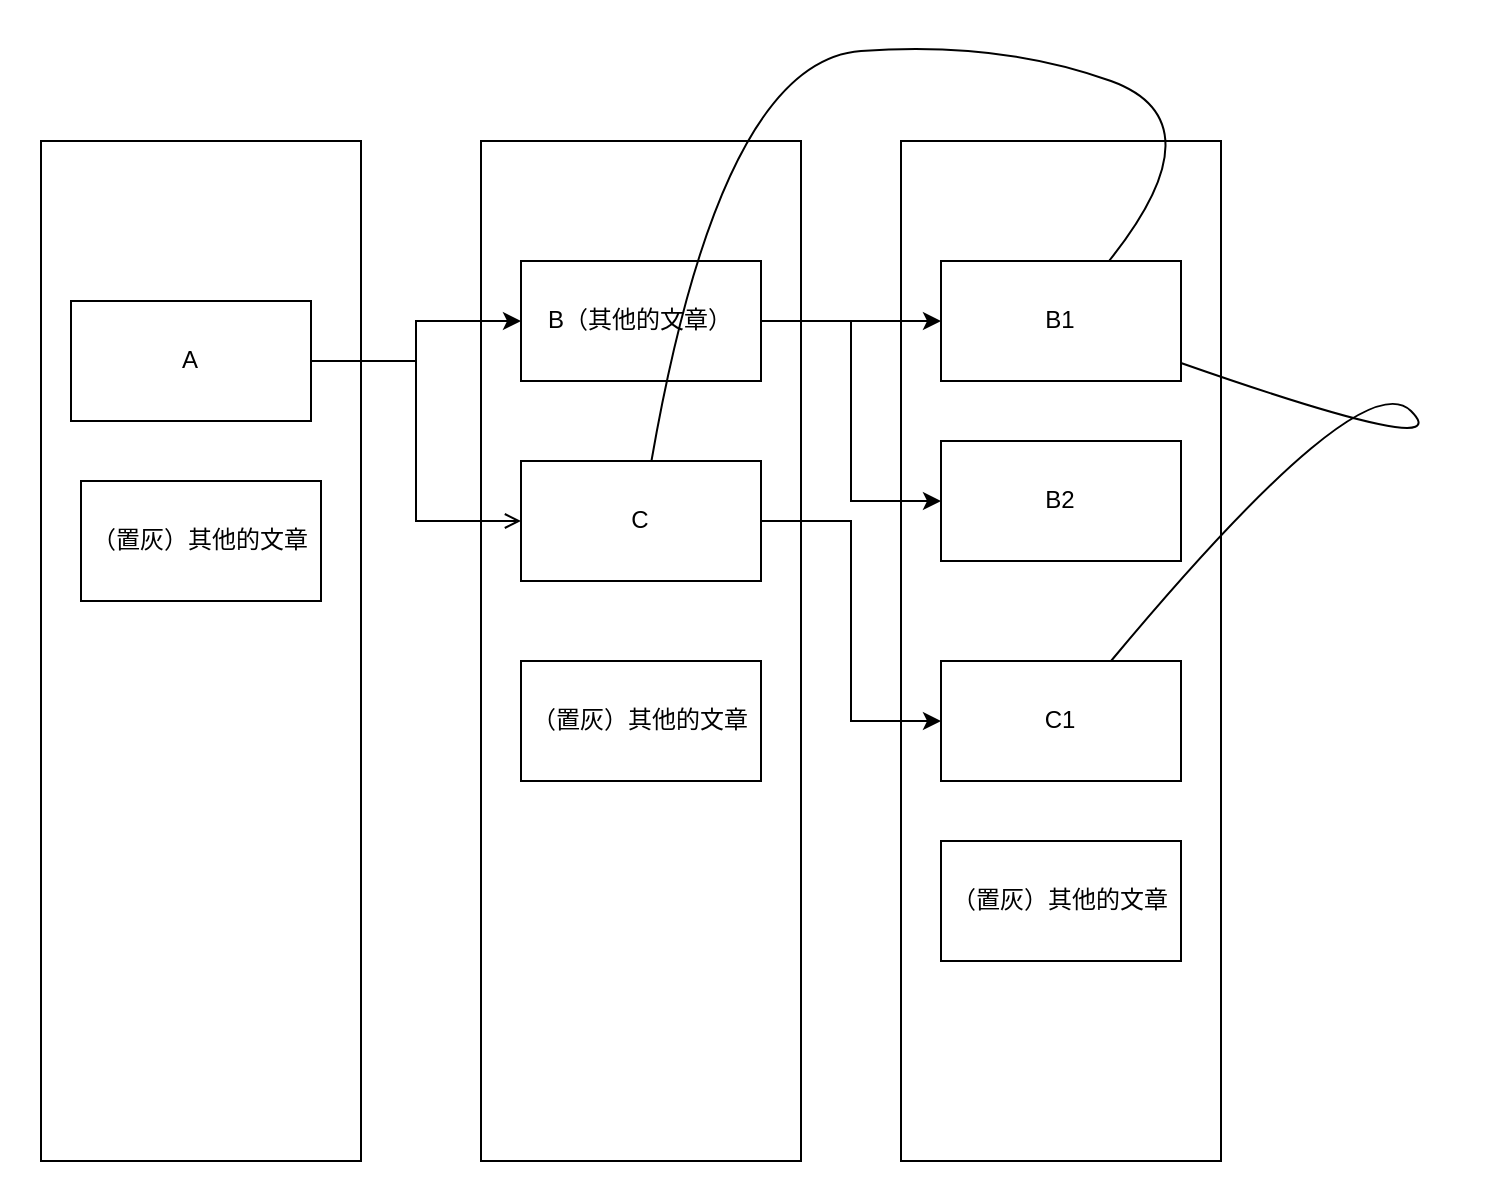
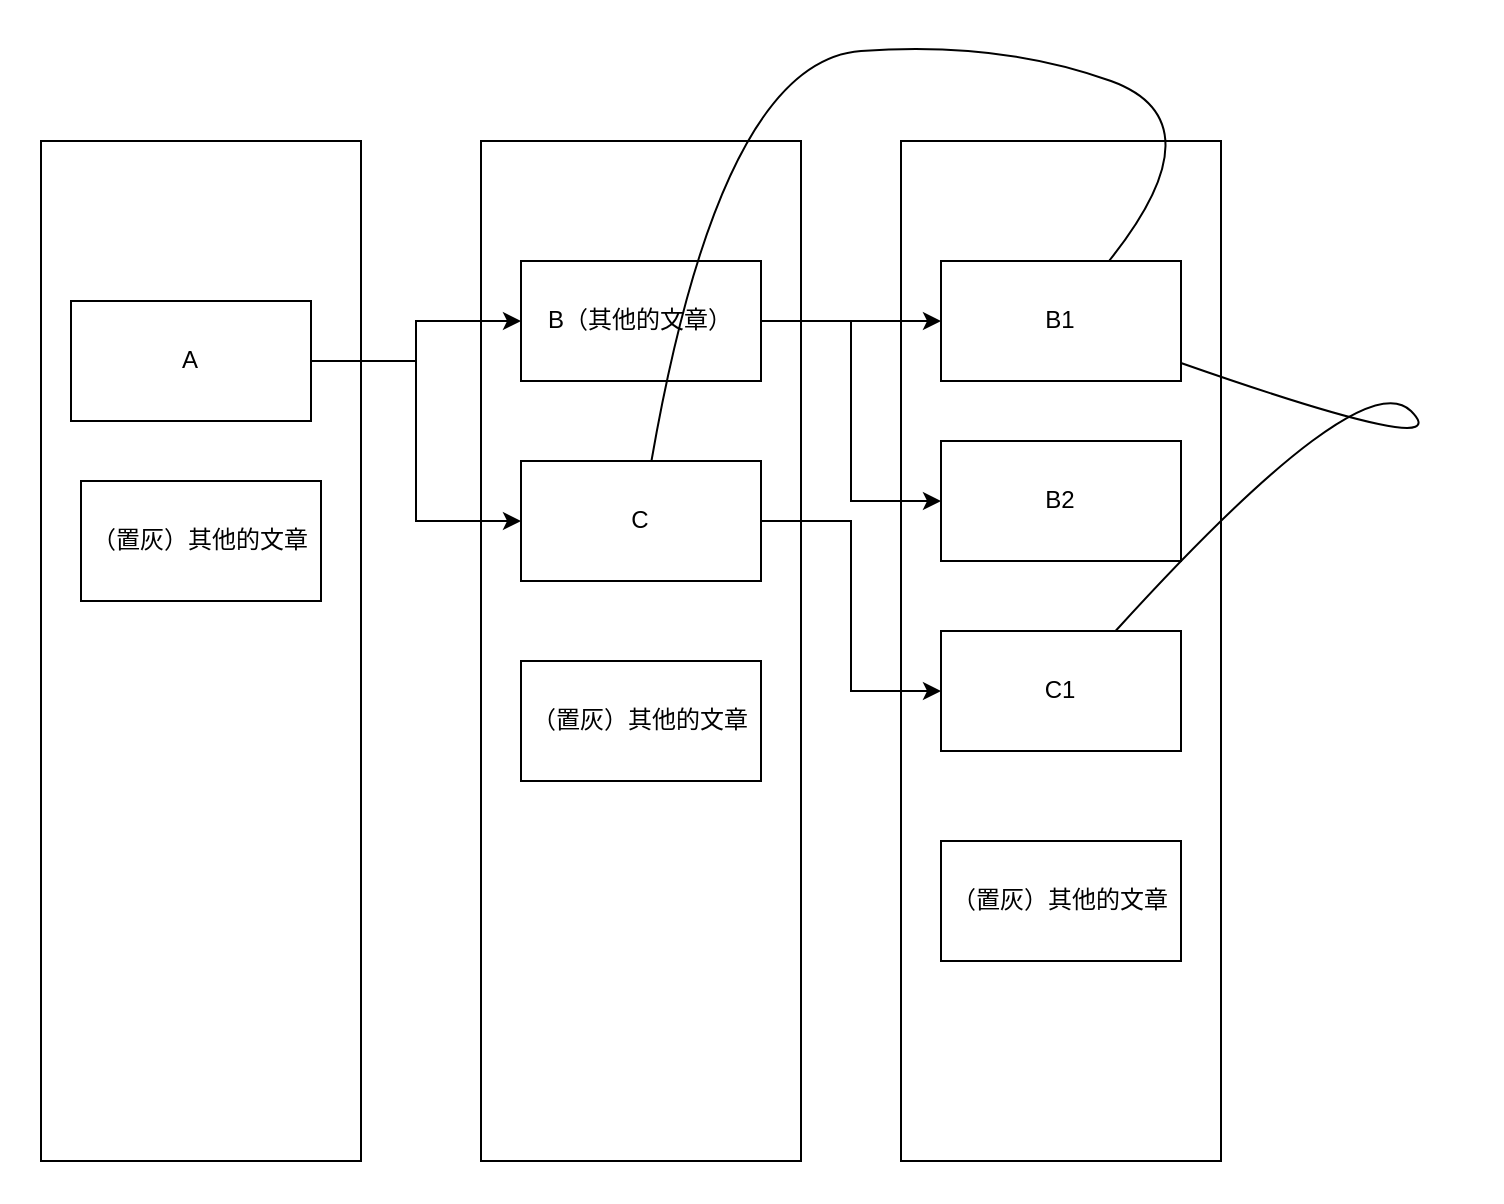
  <mxCell id="0" />
  <mxCell id="1" parent="0" />
  <mxCell id="2" value="" style="rounded=0;whiteSpace=wrap;html=1;" vertex="1" parent="1"><mxGeometry x="450" y="70" width="160" height="510" as="geometry" /></mxCell>
  <mxCell id="3" value="" style="rounded=0;whiteSpace=wrap;html=1;" vertex="1" parent="1"><mxGeometry x="20" y="70" width="160" height="510" as="geometry" /></mxCell>
  <mxCell id="4" value="" style="rounded=0;whiteSpace=wrap;html=1;" vertex="1" parent="1"><mxGeometry x="240" y="70" width="160" height="510" as="geometry" /></mxCell>
  <mxCell id="5" style="edgeStyle=orthogonalEdgeStyle;rounded=0;orthogonalLoop=1;jettySize=auto;html=1;" edge="1" parent="1" source="7" target="10"><mxGeometry relative="1" as="geometry" /></mxCell>
- <mxCell id="6" style="edgeStyle=orthogonalEdgeStyle;rounded=0;orthogonalLoop=1;jettySize=auto;html=1;entryX=0;entryY=0.5;entryDx=0;entryDy=0;endArrow=open;" edge="1" parent="1" source="7" target="12"><mxGeometry relative="1" as="geometry" /></mxCell>
+ <mxCell id="6" style="edgeStyle=orthogonalEdgeStyle;rounded=0;orthogonalLoop=1;jettySize=auto;html=1;entryX=0;entryY=0.5;entryDx=0;entryDy=0;" edge="1" parent="1" source="7" target="12"><mxGeometry relative="1" as="geometry" /></mxCell>
  <mxCell id="7" value="A" style="rounded=0;whiteSpace=wrap;html=1;" vertex="1" parent="1"><mxGeometry x="35" y="150" width="120" height="60" as="geometry" /></mxCell>
  <mxCell id="8" style="edgeStyle=orthogonalEdgeStyle;rounded=0;orthogonalLoop=1;jettySize=auto;html=1;" edge="1" parent="1" source="10" target="15"><mxGeometry relative="1" as="geometry" /></mxCell>
  <mxCell id="9" style="edgeStyle=orthogonalEdgeStyle;rounded=0;orthogonalLoop=1;jettySize=auto;html=1;entryX=0;entryY=0.5;entryDx=0;entryDy=0;" edge="1" parent="1" source="10" target="16"><mxGeometry relative="1" as="geometry" /></mxCell>
  <mxCell id="10" value="B（其他的文章）" style="rounded=0;whiteSpace=wrap;html=1;" vertex="1" parent="1"><mxGeometry x="260" y="130" width="120" height="60" as="geometry" /></mxCell>
  <mxCell id="11" style="edgeStyle=orthogonalEdgeStyle;rounded=0;orthogonalLoop=1;jettySize=auto;html=1;entryX=0;entryY=0.5;entryDx=0;entryDy=0;" edge="1" parent="1" source="12" target="17"><mxGeometry relative="1" as="geometry" /></mxCell>
  <mxCell id="12" value="C" style="rounded=0;whiteSpace=wrap;html=1;" vertex="1" parent="1"><mxGeometry x="260" y="230" width="120" height="60" as="geometry" /></mxCell>
  <mxCell id="13" value="（置灰）其他的文章" style="rounded=0;whiteSpace=wrap;html=1;" vertex="1" parent="1"><mxGeometry x="260" y="330" width="120" height="60" as="geometry" /></mxCell>
  <mxCell id="14" value="（置灰）其他的文章" style="rounded=0;whiteSpace=wrap;html=1;" vertex="1" parent="1"><mxGeometry x="40" y="240" width="120" height="60" as="geometry" /></mxCell>
  <mxCell id="15" value="B1" style="rounded=0;whiteSpace=wrap;html=1;" vertex="1" parent="1"><mxGeometry x="470" y="130" width="120" height="60" as="geometry" /></mxCell>
  <mxCell id="16" value="B2" style="rounded=0;whiteSpace=wrap;html=1;" vertex="1" parent="1"><mxGeometry x="470" y="220" width="120" height="60" as="geometry" /></mxCell>
- <mxCell id="17" value="C1" style="rounded=0;whiteSpace=wrap;html=1;" vertex="1" parent="1"><mxGeometry x="470" y="330" width="120" height="60" as="geometry" /></mxCell>
+ <mxCell id="17" value="C1" style="rounded=0;whiteSpace=wrap;html=1;" vertex="1" parent="1"><mxGeometry x="470" y="315" width="120" height="60" as="geometry" /></mxCell>
  <mxCell id="18" value="" style="curved=1;endArrow=none;html=1;rounded=0;" edge="1" parent="1" source="15" target="12"><mxGeometry width="50" height="50" relative="1" as="geometry"><mxPoint x="620" y="60" as="sourcePoint" /><mxPoint x="670" y="10" as="targetPoint" /><Array as="points"><mxPoint x="610" y="60" /><mxPoint x="500" y="20" /><mxPoint x="360" y="30" /></Array></mxGeometry></mxCell>
  <mxCell id="19" value="" style="curved=1;endArrow=none;html=1;rounded=0;" edge="1" parent="1" source="15" target="17"><mxGeometry width="50" height="50" relative="1" as="geometry"><mxPoint x="680" y="230" as="sourcePoint" /><mxPoint x="730" y="180" as="targetPoint" /><Array as="points"><mxPoint x="730" y="230" /><mxPoint x="680" y="180" /></Array></mxGeometry></mxCell>
  <mxCell id="20" value="（置灰）其他的文章" style="rounded=0;whiteSpace=wrap;html=1;" vertex="1" parent="1"><mxGeometry x="470" y="420" width="120" height="60" as="geometry" /></mxCell>
